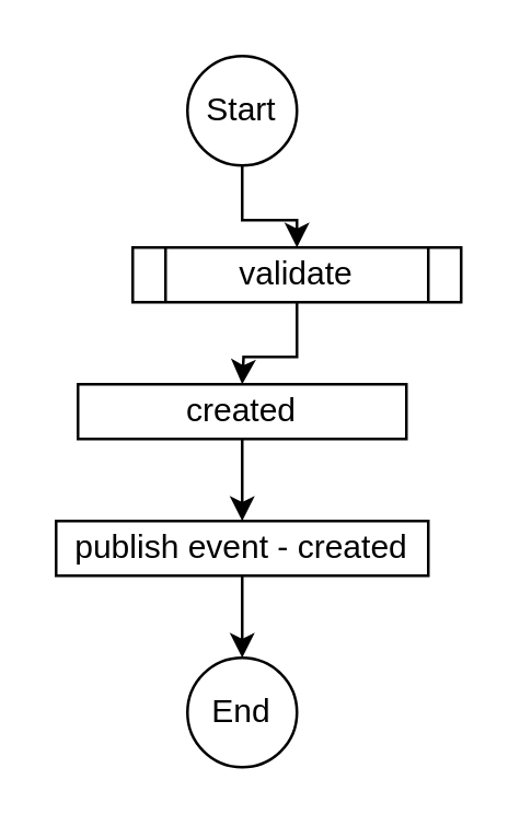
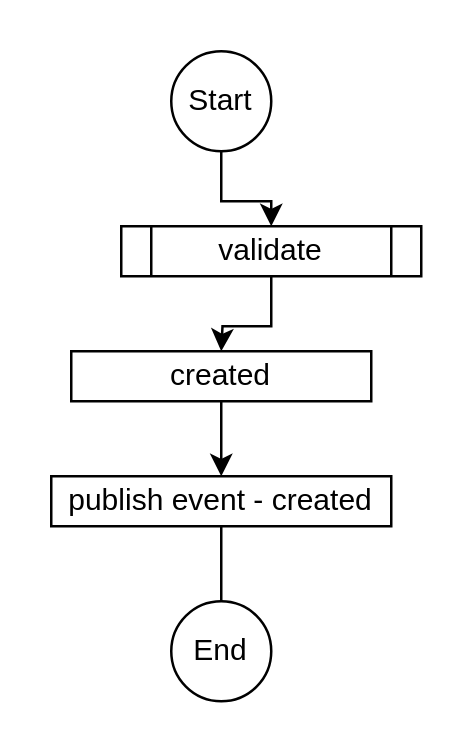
  <mxCell id="0" />
  <mxCell id="1" parent="0" />
  <mxCell id="2" value="Start" style="ellipse;whiteSpace=wrap;html=1;aspect=fixed;" vertex="1" parent="1"><mxGeometry x="68" y="20" width="40" height="40" as="geometry" /></mxCell>
  <mxCell id="3" style="edgeStyle=orthogonalEdgeStyle;rounded=0;orthogonalLoop=1;jettySize=auto;html=1;exitX=0.5;exitY=1;exitDx=0;exitDy=0;" edge="1" parent="1" source="2" target="5"><mxGeometry relative="1" as="geometry"><mxPoint x="88" y="140" as="targetPoint" /><mxPoint x="88" y="110" as="sourcePoint" /></mxGeometry></mxCell>
  <mxCell id="4" style="edgeStyle=orthogonalEdgeStyle;rounded=0;orthogonalLoop=1;jettySize=auto;html=1;entryX=0.5;entryY=0;entryDx=0;entryDy=0;" edge="1" parent="1" source="5"><mxGeometry relative="1" as="geometry"><mxPoint x="88" y="140" as="targetPoint" /></mxGeometry></mxCell>
  <mxCell id="5" value="&lt;span&gt;validate&lt;/span&gt;" style="shape=process;whiteSpace=wrap;html=1;backgroundOutline=1;" vertex="1" parent="1"><mxGeometry x="48" y="90" width="120" height="20" as="geometry" /></mxCell>
  <mxCell id="6" value="End" style="ellipse;whiteSpace=wrap;html=1;aspect=fixed;" vertex="1" parent="1"><mxGeometry x="68" y="240" width="40" height="40" as="geometry" /></mxCell>
  <mxCell id="7" style="edgeStyle=orthogonalEdgeStyle;rounded=0;orthogonalLoop=1;jettySize=auto;html=1;entryX=0.5;entryY=0;entryDx=0;entryDy=0;" edge="1" parent="1" target="9"><mxGeometry relative="1" as="geometry"><mxPoint x="88" y="160" as="sourcePoint" /></mxGeometry></mxCell>
- <mxCell id="8" style="edgeStyle=orthogonalEdgeStyle;rounded=0;orthogonalLoop=1;jettySize=auto;html=1;entryX=0.5;entryY=0;entryDx=0;entryDy=0;" edge="1" parent="1" source="9" target="6"><mxGeometry relative="1" as="geometry" /></mxCell>
+ <mxCell id="8" style="edgeStyle=orthogonalEdgeStyle;rounded=0;orthogonalLoop=1;jettySize=auto;html=1;entryX=0.5;entryY=0;entryDx=0;entryDy=0;endArrow=none;" edge="1" parent="1" source="9" target="6"><mxGeometry relative="1" as="geometry" /></mxCell>
  <mxCell id="9" value="publish event - created" style="rounded=0;whiteSpace=wrap;html=1;" vertex="1" parent="1"><mxGeometry x="20" y="190" width="136" height="20" as="geometry" /></mxCell>
  <mxCell id="10" value="created" style="rounded=0;whiteSpace=wrap;html=1;" vertex="1" parent="1"><mxGeometry x="28" y="140" width="120" height="20" as="geometry" /></mxCell>
